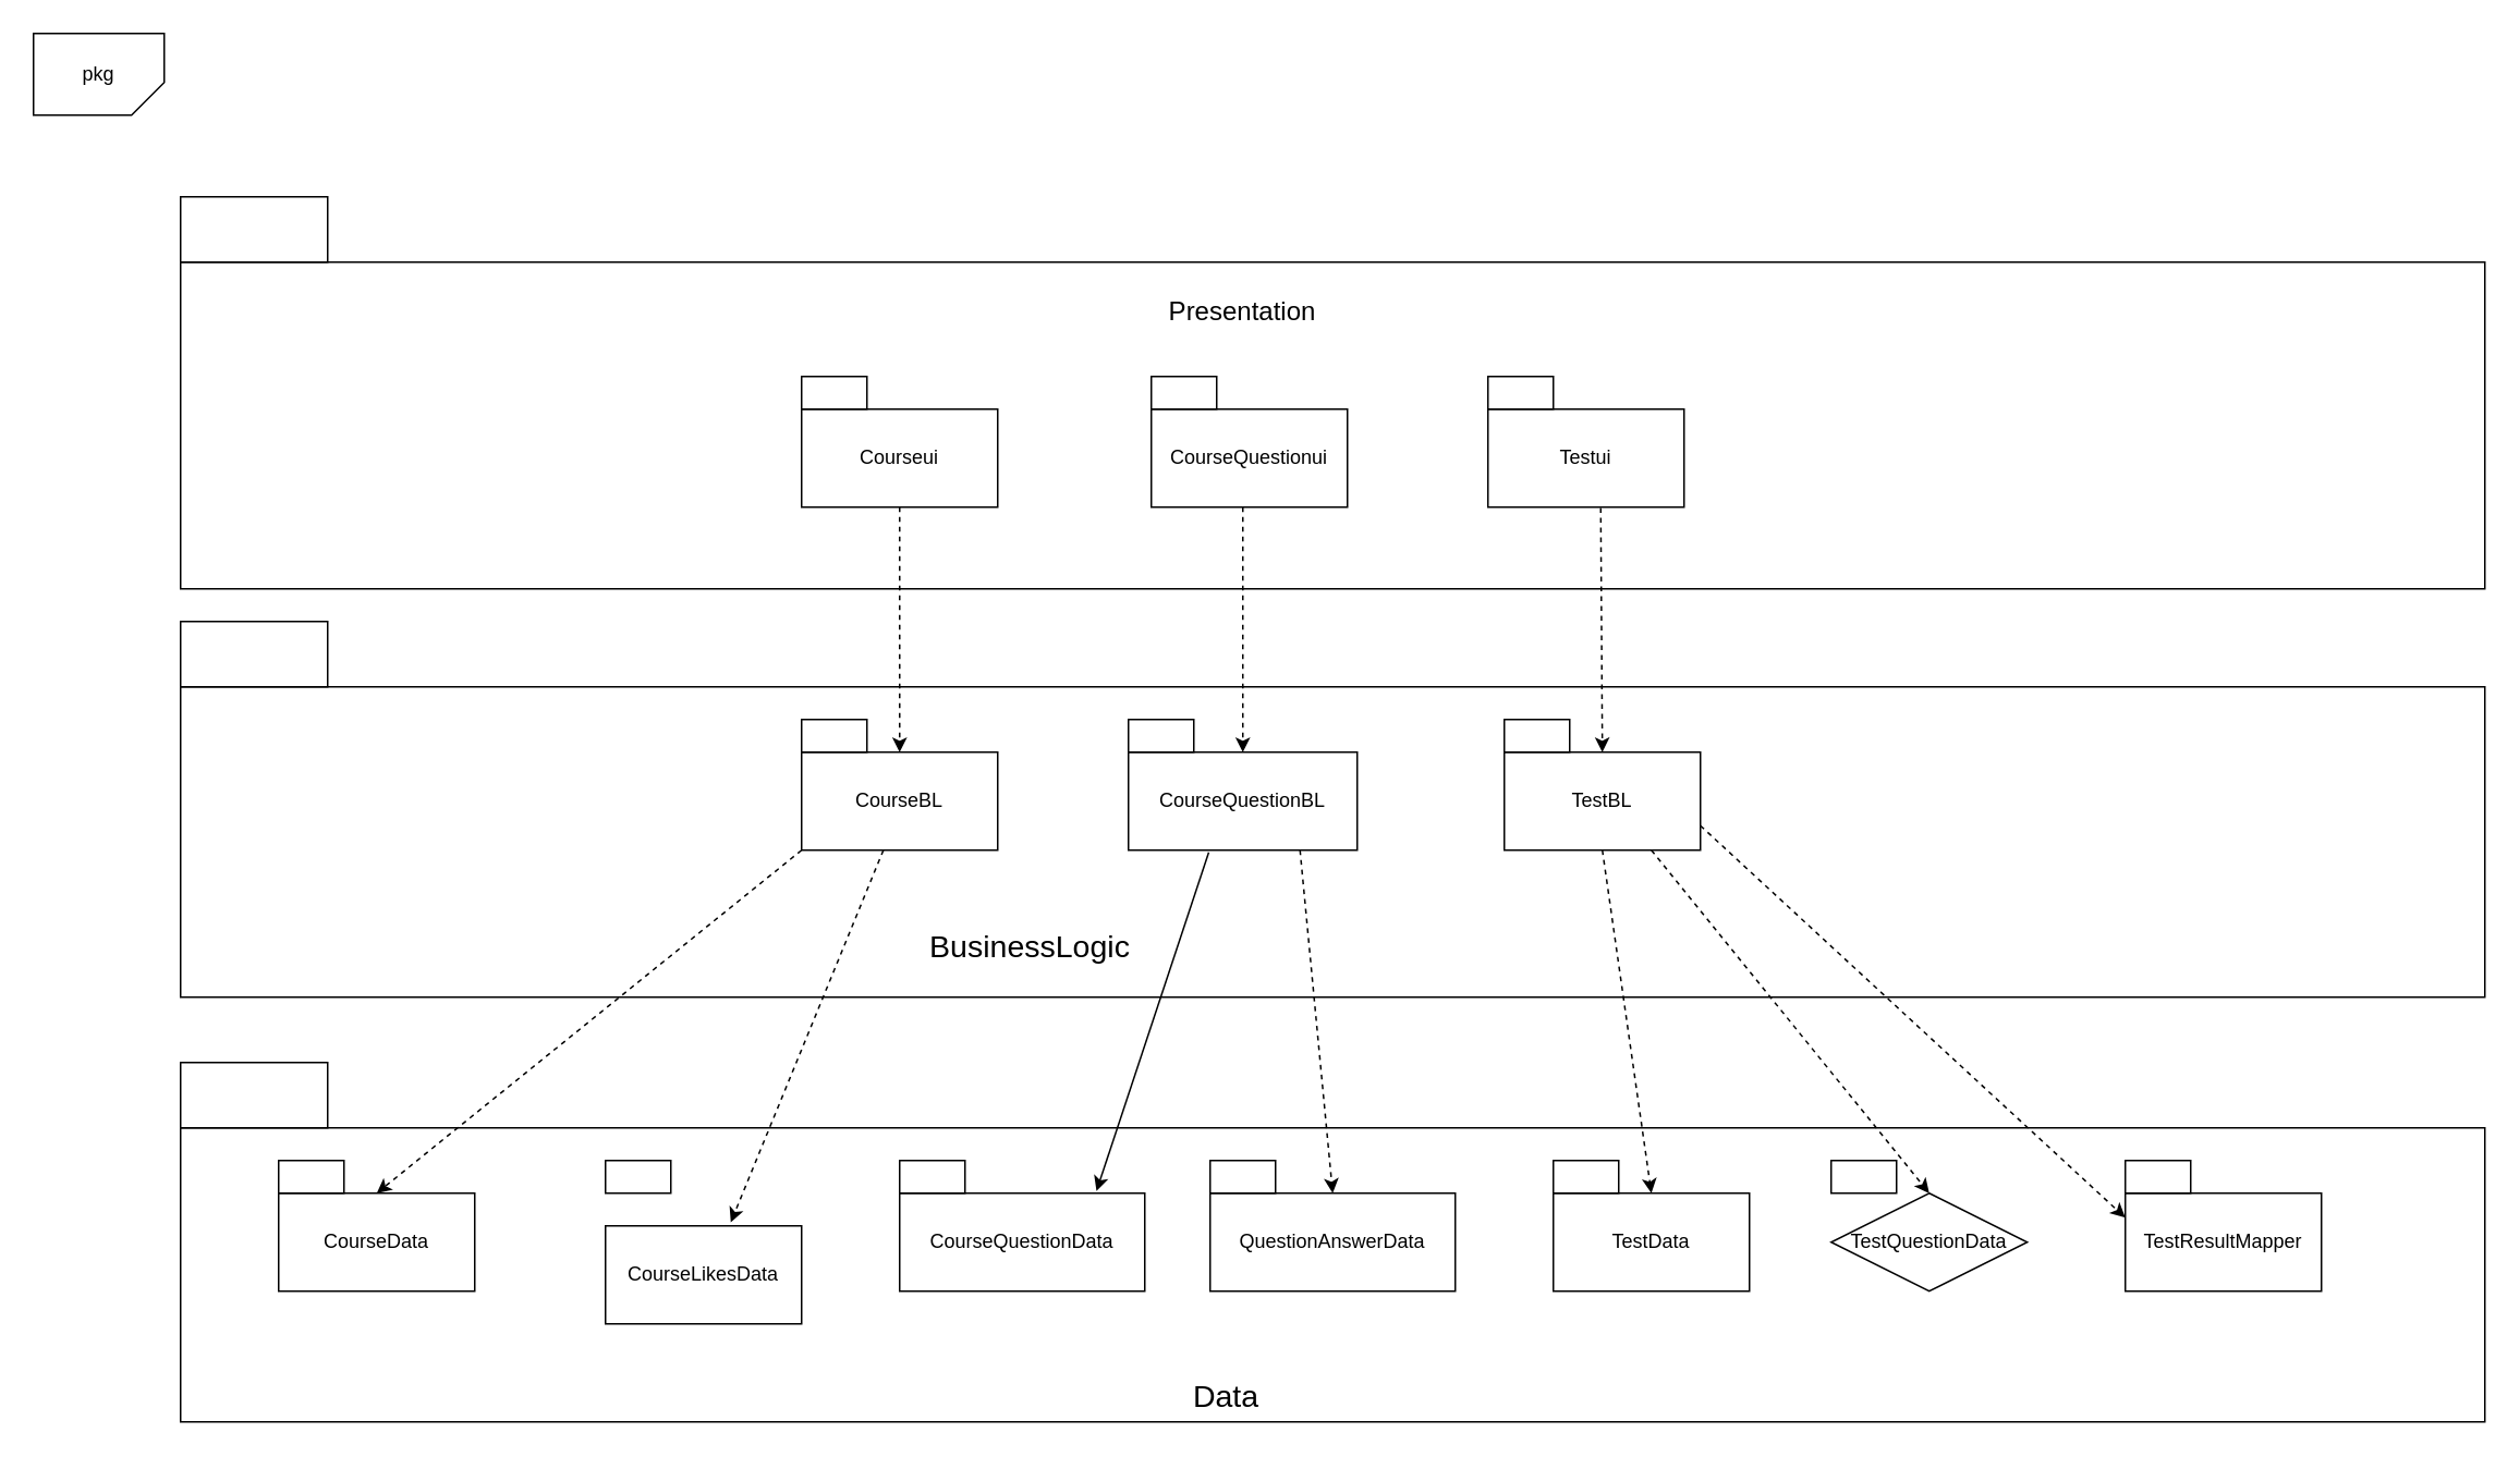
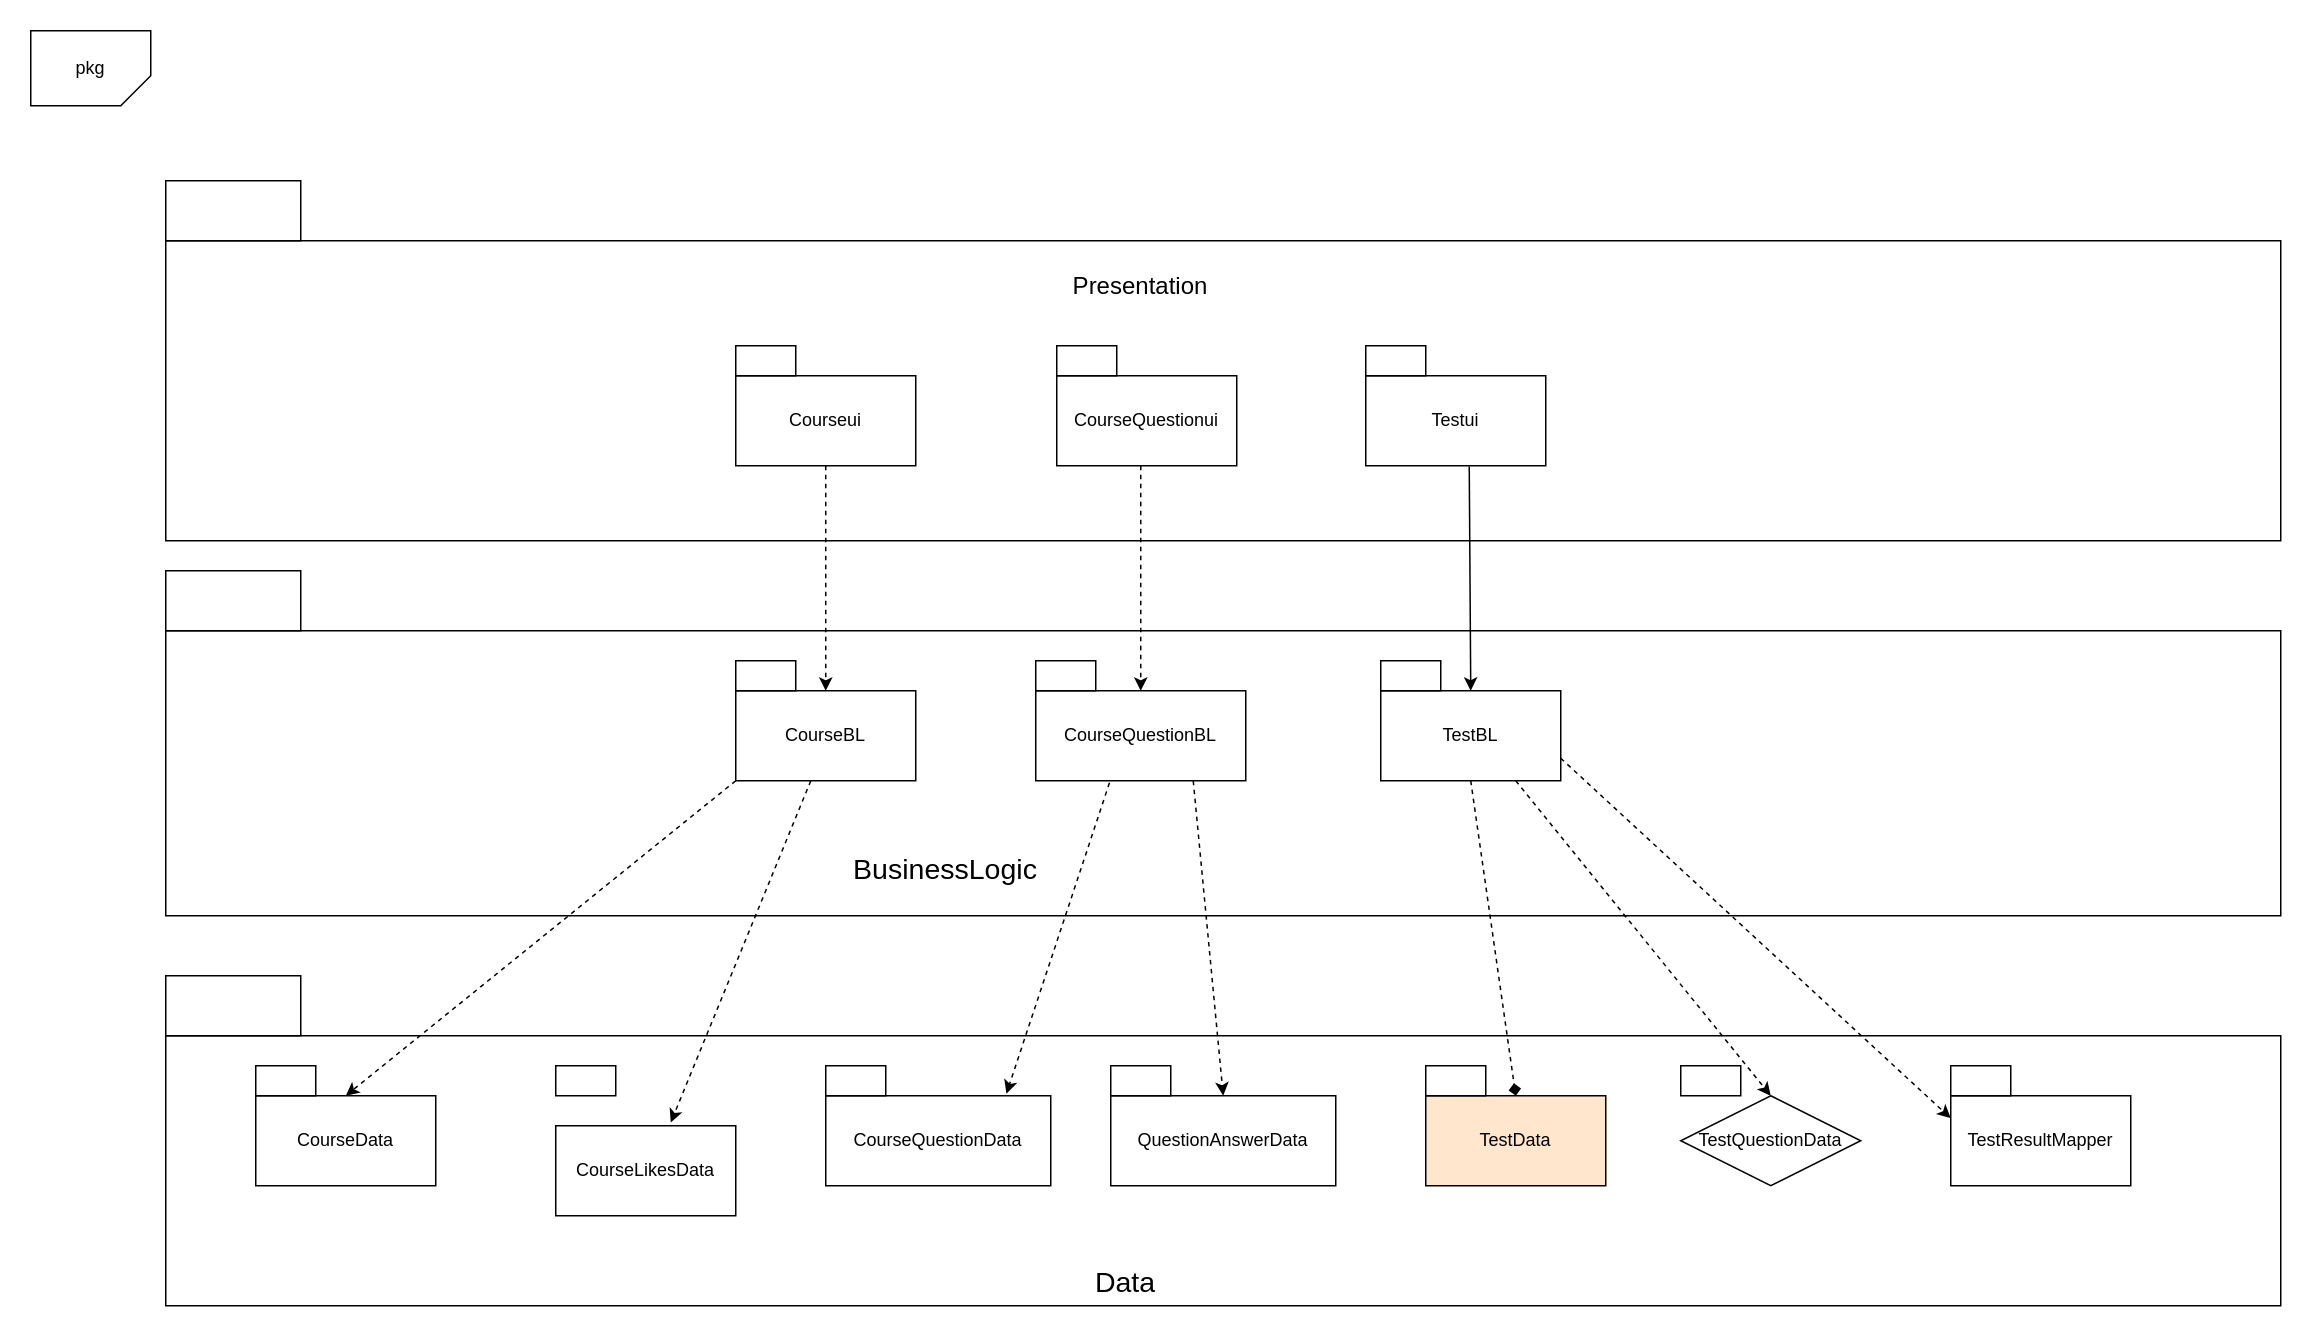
  <mxCell id="0" />
  <mxCell id="1" parent="0" />
  <mxCell id="2" value="" style="rounded=0;whiteSpace=wrap;html=1;" parent="1" vertex="1"><mxGeometry x="110" y="690" width="1410" height="180" as="geometry" /></mxCell>
  <mxCell id="3" value="" style="rounded=0;whiteSpace=wrap;html=1;" parent="1" vertex="1"><mxGeometry x="110" y="420" width="1410" height="190" as="geometry" /></mxCell>
  <mxCell id="4" value="" style="rounded=0;whiteSpace=wrap;html=1;" parent="1" vertex="1"><mxGeometry x="110" y="160" width="1410" height="200" as="geometry" /></mxCell>
  <mxCell id="5" value="pkg" style="shape=card;whiteSpace=wrap;html=1;direction=west;size=20;" parent="1" vertex="1"><mxGeometry x="20" y="20" width="80" height="50" as="geometry" /></mxCell>
  <mxCell id="6" value="Courseui" style="rounded=0;whiteSpace=wrap;html=1;" parent="1" vertex="1"><mxGeometry x="490" y="250" width="120" height="60" as="geometry" /></mxCell>
  <mxCell id="7" value="CourseQuestionui" style="rounded=0;whiteSpace=wrap;html=1;" parent="1" vertex="1"><mxGeometry x="704" y="250" width="120" height="60" as="geometry" /></mxCell>
  <mxCell id="8" value="Testui" style="rounded=0;whiteSpace=wrap;html=1;" parent="1" vertex="1"><mxGeometry x="910" y="250" width="120" height="60" as="geometry" /></mxCell>
  <mxCell id="9" value="" style="rounded=0;whiteSpace=wrap;html=1;" parent="1" vertex="1"><mxGeometry x="490" y="230" width="40" height="20" as="geometry" /></mxCell>
  <mxCell id="10" value="" style="rounded=0;whiteSpace=wrap;html=1;" parent="1" vertex="1"><mxGeometry x="704" y="230" width="40" height="20" as="geometry" /></mxCell>
  <mxCell id="11" value="" style="rounded=0;whiteSpace=wrap;html=1;" parent="1" vertex="1"><mxGeometry x="910" y="230" width="40" height="20" as="geometry" /></mxCell>
  <mxCell id="12" value="CourseBL" style="rounded=0;whiteSpace=wrap;html=1;" parent="1" vertex="1"><mxGeometry x="490" y="460" width="120" height="60" as="geometry" /></mxCell>
  <mxCell id="13" value="" style="rounded=0;whiteSpace=wrap;html=1;" parent="1" vertex="1"><mxGeometry x="490" y="440" width="40" height="20" as="geometry" /></mxCell>
  <mxCell id="14" value="CourseQuestionBL" style="rounded=0;whiteSpace=wrap;html=1;" parent="1" vertex="1"><mxGeometry x="690" y="460" width="140" height="60" as="geometry" /></mxCell>
  <mxCell id="15" value="" style="rounded=0;whiteSpace=wrap;html=1;" parent="1" vertex="1"><mxGeometry x="690" y="440" width="40" height="20" as="geometry" /></mxCell>
  <mxCell id="16" value="TestBL" style="rounded=0;whiteSpace=wrap;html=1;" parent="1" vertex="1"><mxGeometry x="920" y="460" width="120" height="60" as="geometry" /></mxCell>
  <mxCell id="17" value="" style="rounded=0;whiteSpace=wrap;html=1;" parent="1" vertex="1"><mxGeometry x="920" y="440" width="40" height="20" as="geometry" /></mxCell>
  <mxCell id="18" value="CourseData" style="rounded=0;whiteSpace=wrap;html=1;" parent="1" vertex="1"><mxGeometry x="170" y="730" width="120" height="60" as="geometry" /></mxCell>
  <mxCell id="19" value="CourseLikesData" style="rounded=0;whiteSpace=wrap;html=1;" parent="1" vertex="1"><mxGeometry x="370" y="750" width="120" height="60" as="geometry" /></mxCell>
  <mxCell id="20" value="CourseQuestionData" style="rounded=0;whiteSpace=wrap;html=1;" parent="1" vertex="1"><mxGeometry x="550" y="730" width="150" height="60" as="geometry" /></mxCell>
  <mxCell id="21" value="QuestionAnswerData" style="rounded=0;whiteSpace=wrap;html=1;" parent="1" vertex="1"><mxGeometry x="740" y="730" width="150" height="60" as="geometry" /></mxCell>
- <mxCell id="22" value="TestData" style="rounded=0;whiteSpace=wrap;html=1;" parent="1" vertex="1"><mxGeometry x="950" y="730" width="120" height="60" as="geometry" /></mxCell>
+ <mxCell id="22" value="TestData" style="rounded=0;whiteSpace=wrap;html=1;fillColor=#ffe6cc;" parent="1" vertex="1"><mxGeometry x="950" y="730" width="120" height="60" as="geometry" /></mxCell>
  <mxCell id="23" value="" style="rounded=0;whiteSpace=wrap;html=1;" parent="1" vertex="1"><mxGeometry x="950" y="710" width="40" height="20" as="geometry" /></mxCell>
  <mxCell id="24" value="TestQuestionData" style="rhombus;whiteSpace=wrap;html=1;" parent="1" vertex="1"><mxGeometry x="1120" y="730" width="120" height="60" as="geometry" /></mxCell>
  <mxCell id="25" value="" style="rounded=0;whiteSpace=wrap;html=1;" parent="1" vertex="1"><mxGeometry x="1120" y="710" width="40" height="20" as="geometry" /></mxCell>
  <mxCell id="26" value="TestResultMapper" style="rounded=0;whiteSpace=wrap;html=1;" parent="1" vertex="1"><mxGeometry x="1300" y="730" width="120" height="60" as="geometry" /></mxCell>
  <mxCell id="27" value="" style="rounded=0;whiteSpace=wrap;html=1;" parent="1" vertex="1"><mxGeometry x="1300" y="710" width="40" height="20" as="geometry" /></mxCell>
  <mxCell id="28" value="" style="rounded=0;whiteSpace=wrap;html=1;" parent="1" vertex="1"><mxGeometry x="170" y="710" width="40" height="20" as="geometry" /></mxCell>
  <mxCell id="29" value="" style="rounded=0;whiteSpace=wrap;html=1;" parent="1" vertex="1"><mxGeometry x="370" y="710" width="40" height="20" as="geometry" /></mxCell>
  <mxCell id="30" value="" style="rounded=0;whiteSpace=wrap;html=1;" parent="1" vertex="1"><mxGeometry x="550" y="710" width="40" height="20" as="geometry" /></mxCell>
  <mxCell id="31" value="" style="rounded=0;whiteSpace=wrap;html=1;" parent="1" vertex="1"><mxGeometry x="740" y="710" width="40" height="20" as="geometry" /></mxCell>
  <mxCell id="32" value="" style="endArrow=classic;html=1;exitX=0.5;exitY=1;exitDx=0;exitDy=0;entryX=0.5;entryY=0;entryDx=0;entryDy=0;dashed=1;" parent="1" source="6" target="12" edge="1"><mxGeometry width="50" height="50" relative="1" as="geometry"><mxPoint x="550" y="380" as="sourcePoint" /><mxPoint x="600" y="330" as="targetPoint" /></mxGeometry></mxCell>
  <mxCell id="33" value="" style="endArrow=classic;html=1;dashed=1;entryX=0.5;entryY=0;entryDx=0;entryDy=0;" parent="1" target="14" edge="1"><mxGeometry width="50" height="50" relative="1" as="geometry"><mxPoint x="760" y="310" as="sourcePoint" /><mxPoint x="824" y="330" as="targetPoint" /></mxGeometry></mxCell>
- <mxCell id="34" value="" style="endArrow=classic;html=1;dashed=1;exitX=0.575;exitY=1.008;exitDx=0;exitDy=0;exitPerimeter=0;entryX=0.5;entryY=0;entryDx=0;entryDy=0;" parent="1" source="8" target="16" edge="1"><mxGeometry width="50" height="50" relative="1" as="geometry"><mxPoint x="985" y="390" as="sourcePoint" /><mxPoint x="1035" y="340" as="targetPoint" /></mxGeometry></mxCell>
+ <mxCell id="34" value="" style="endArrow=classic;html=1;dashed=0;exitX=0.575;exitY=1.008;exitDx=0;exitDy=0;exitPerimeter=0;entryX=0.5;entryY=0;entryDx=0;entryDy=0;" parent="1" source="8" target="16" edge="1"><mxGeometry width="50" height="50" relative="1" as="geometry"><mxPoint x="985" y="390" as="sourcePoint" /><mxPoint x="1035" y="340" as="targetPoint" /></mxGeometry></mxCell>
  <mxCell id="35" value="" style="endArrow=classic;html=1;dashed=1;exitX=0;exitY=1;exitDx=0;exitDy=0;entryX=0.5;entryY=0;entryDx=0;entryDy=0;" parent="1" source="12" target="18" edge="1"><mxGeometry width="50" height="50" relative="1" as="geometry"><mxPoint x="440" y="610" as="sourcePoint" /><mxPoint x="250" y="660" as="targetPoint" /></mxGeometry></mxCell>
  <mxCell id="36" value="" style="endArrow=classic;html=1;dashed=1;exitX=0.417;exitY=1;exitDx=0;exitDy=0;exitPerimeter=0;entryX=0.639;entryY=-0.036;entryDx=0;entryDy=0;entryPerimeter=0;" parent="1" source="12" target="19" edge="1"><mxGeometry width="50" height="50" relative="1" as="geometry"><mxPoint x="530" y="590" as="sourcePoint" /><mxPoint x="580" y="540" as="targetPoint" /></mxGeometry></mxCell>
- <mxCell id="37" value="" style="endArrow=classic;html=1;dashed=0;exitX=0.351;exitY=1.023;exitDx=0;exitDy=0;exitPerimeter=0;entryX=0.803;entryY=-0.023;entryDx=0;entryDy=0;entryPerimeter=0;" parent="1" source="14" target="20" edge="1"><mxGeometry width="50" height="50" relative="1" as="geometry"><mxPoint x="840" y="580" as="sourcePoint" /><mxPoint x="890" y="530" as="targetPoint" /></mxGeometry></mxCell>
+ <mxCell id="37" value="" style="endArrow=classic;html=1;dashed=1;exitX=0.351;exitY=1.023;exitDx=0;exitDy=0;exitPerimeter=0;entryX=0.803;entryY=-0.023;entryDx=0;entryDy=0;entryPerimeter=0;" parent="1" source="14" target="20" edge="1"><mxGeometry width="50" height="50" relative="1" as="geometry"><mxPoint x="840" y="580" as="sourcePoint" /><mxPoint x="890" y="530" as="targetPoint" /></mxGeometry></mxCell>
  <mxCell id="38" value="" style="endArrow=classic;html=1;dashed=1;exitX=0.75;exitY=1;exitDx=0;exitDy=0;entryX=0.5;entryY=0;entryDx=0;entryDy=0;" parent="1" source="14" target="21" edge="1"><mxGeometry width="50" height="50" relative="1" as="geometry"><mxPoint x="797" y="590" as="sourcePoint" /><mxPoint x="847" y="540" as="targetPoint" /></mxGeometry></mxCell>
- <mxCell id="39" value="" style="endArrow=classic;html=1;dashed=1;exitX=0.5;exitY=1;exitDx=0;exitDy=0;entryX=0.5;entryY=0;entryDx=0;entryDy=0;" parent="1" source="16" target="22" edge="1"><mxGeometry width="50" height="50" relative="1" as="geometry"><mxPoint x="985" y="590" as="sourcePoint" /><mxPoint x="1035" y="540" as="targetPoint" /></mxGeometry></mxCell>
+ <mxCell id="39" value="" style="endArrow=diamond;html=1;dashed=1;exitX=0.5;exitY=1;exitDx=0;exitDy=0;entryX=0.5;entryY=0;entryDx=0;entryDy=0;" parent="1" source="16" target="22" edge="1"><mxGeometry width="50" height="50" relative="1" as="geometry"><mxPoint x="985" y="590" as="sourcePoint" /><mxPoint x="1035" y="540" as="targetPoint" /></mxGeometry></mxCell>
  <mxCell id="40" value="" style="endArrow=classic;html=1;dashed=1;exitX=0.75;exitY=1;exitDx=0;exitDy=0;entryX=0.5;entryY=0;entryDx=0;entryDy=0;" parent="1" source="16" target="24" edge="1"><mxGeometry width="50" height="50" relative="1" as="geometry"><mxPoint x="1080" y="570" as="sourcePoint" /><mxPoint x="1130" y="520" as="targetPoint" /></mxGeometry></mxCell>
  <mxCell id="41" value="" style="endArrow=classic;html=1;dashed=1;exitX=1;exitY=0.75;exitDx=0;exitDy=0;entryX=0;entryY=0.25;entryDx=0;entryDy=0;" parent="1" source="16" target="26" edge="1"><mxGeometry width="50" height="50" relative="1" as="geometry"><mxPoint x="1120" y="550" as="sourcePoint" /><mxPoint x="1170" y="500" as="targetPoint" /></mxGeometry></mxCell>
  <mxCell id="42" value="" style="rounded=0;whiteSpace=wrap;html=1;" parent="1" vertex="1"><mxGeometry x="110" y="120" width="90" height="40" as="geometry" /></mxCell>
  <mxCell id="43" value="&lt;font style=&quot;font-size: 16px&quot;&gt;Presentation&lt;/font&gt;" style="text;html=1;strokeColor=none;fillColor=none;align=center;verticalAlign=middle;whiteSpace=wrap;rounded=0;" parent="1" vertex="1"><mxGeometry x="740" y="180" width="40" height="20" as="geometry" /></mxCell>
  <mxCell id="44" value="" style="rounded=0;whiteSpace=wrap;html=1;" parent="1" vertex="1"><mxGeometry x="110" y="380" width="90" height="40" as="geometry" /></mxCell>
  <mxCell id="45" value="&lt;font style=&quot;font-size: 19px&quot;&gt;BusinessLogic&lt;/font&gt;" style="text;html=1;strokeColor=none;fillColor=none;align=center;verticalAlign=middle;whiteSpace=wrap;rounded=0;" parent="1" vertex="1"><mxGeometry x="610" y="570" width="40" height="20" as="geometry" /></mxCell>
  <mxCell id="46" value="" style="rounded=0;whiteSpace=wrap;html=1;" parent="1" vertex="1"><mxGeometry x="110" y="650" width="90" height="40" as="geometry" /></mxCell>
  <mxCell id="47" value="&lt;font style=&quot;font-size: 19px&quot;&gt;Data&lt;/font&gt;" style="text;html=1;strokeColor=none;fillColor=none;align=center;verticalAlign=middle;whiteSpace=wrap;rounded=0;" parent="1" vertex="1"><mxGeometry x="730" y="845" width="40" height="20" as="geometry" /></mxCell>
